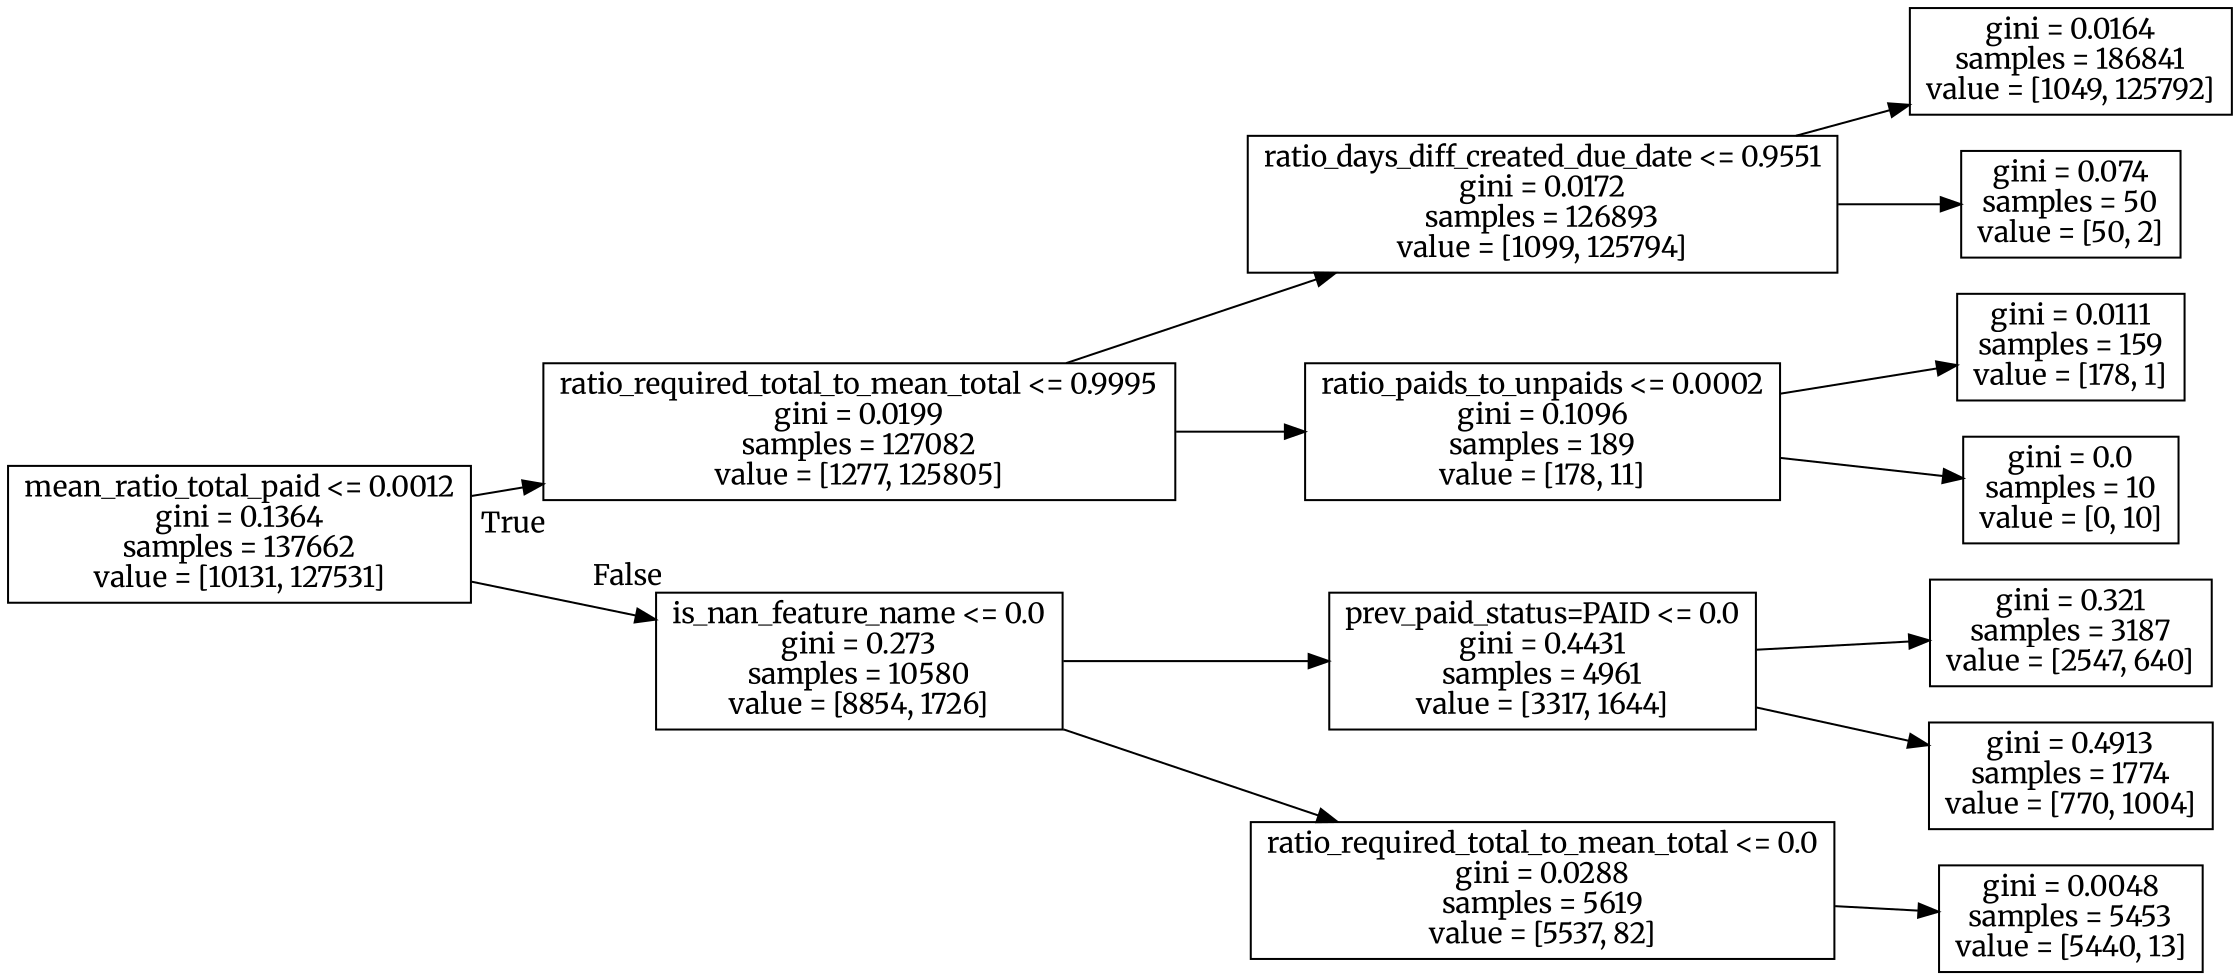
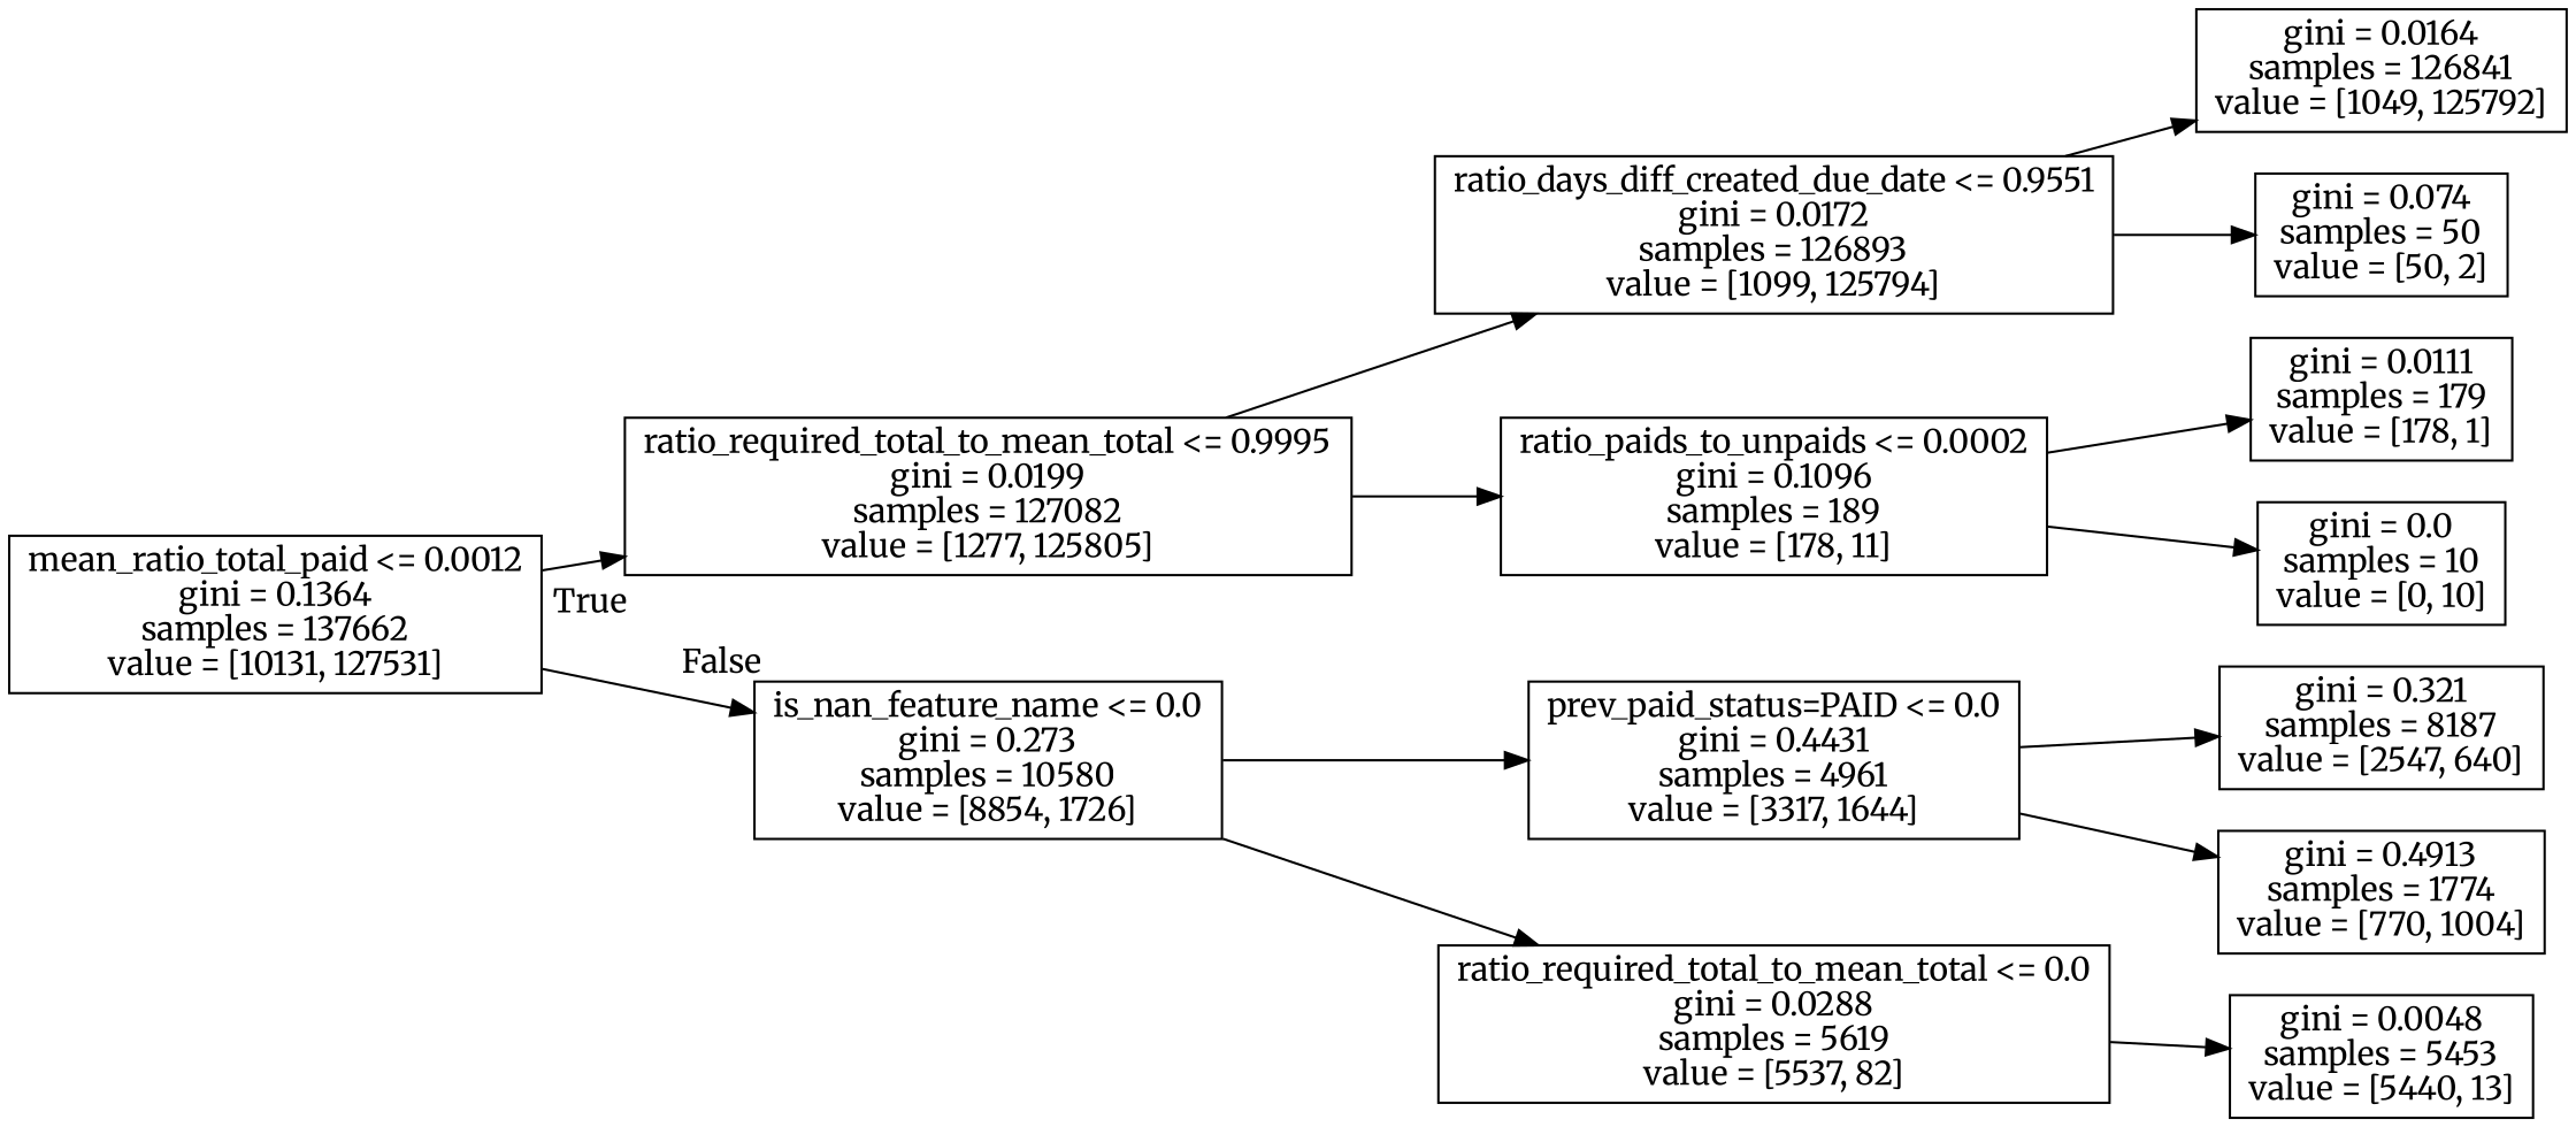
  digraph {
    fontname=Merriweather
    rankdir=LR
    node [fontname=Merriweather shape=box]
    edge [fontname=Merriweather]
    n1 [label="mean_ratio_total_paid <= 0.0012\ngini = 0.1364\nsamples = 137662\nvalue = [10131, 127531]"]
    n2 [label="ratio_required_total_to_mean_total <= 0.9995\ngini = 0.0199\nsamples = 127082\nvalue = [1277, 125805]"]
    n3 [label="is_nan_feature_name <= 0.0\ngini = 0.273\nsamples = 10580\nvalue = [8854, 1726]"]
    n4 [label="ratio_days_diff_created_due_date <= 0.9551\ngini = 0.0172\nsamples = 126893\nvalue = [1099, 125794]"]
    n5 [label="ratio_paids_to_unpaids <= 0.0002\ngini = 0.1096\nsamples = 189\nvalue = [178, 11]"]
    n6 [label="prev_paid_status=PAID <= 0.0\ngini = 0.4431\nsamples = 4961\nvalue = [3317, 1644]"]
    n7 [label="ratio_required_total_to_mean_total <= 0.0\ngini = 0.0288\nsamples = 5619\nvalue = [5537, 82]"]
-   n8 [label="gini = 0.0164\nsamples = 186841\nvalue = [1049, 125792]"]
+   n8 [label="gini = 0.0164\nsamples = 126841\nvalue = [1049, 125792]"]
    n9 [label="gini = 0.074\nsamples = 50\nvalue = [50, 2]"]
-   n10 [label="gini = 0.0111\nsamples = 159\nvalue = [178, 1]"]
+   n10 [label="gini = 0.0111\nsamples = 179\nvalue = [178, 1]"]
    n11 [label="gini = 0.0\nsamples = 10\nvalue = [0, 10]"]
-   n12 [label="gini = 0.321\nsamples = 3187\nvalue = [2547, 640]"]
+   n12 [label="gini = 0.321\nsamples = 8187\nvalue = [2547, 640]"]
    n13 [label="gini = 0.4913\nsamples = 1774\nvalue = [770, 1004]"]
    n14 [label="gini = 0.0048\nsamples = 5453\nvalue = [5440, 13]"]
    n1 -> n2 [headlabel=True labelangle=45 labeldistance=2.5]
    n1 -> n3 [headlabel=False labelangle=-45 labeldistance=2.5]
    n2 -> n4
    n2 -> n5
    n3 -> n6
    n3 -> n7
    n4 -> n8
    n4 -> n9
    n5 -> n10
    n5 -> n11
    n6 -> n12
    n6 -> n13
    n7 -> n14
  }
